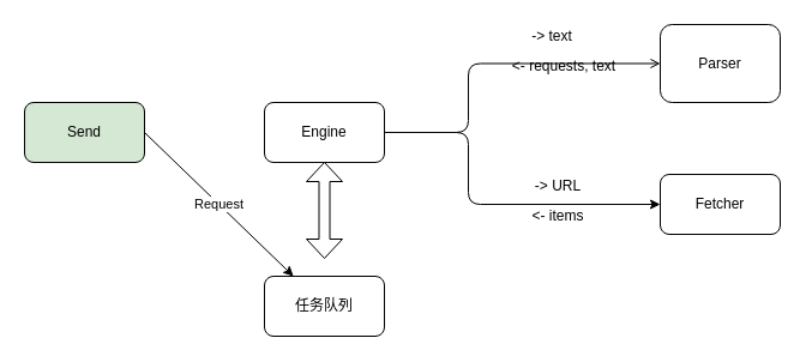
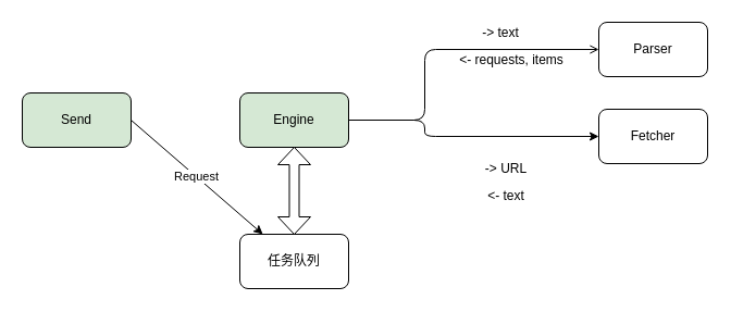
  <mxCell id="0" />
  <mxCell id="1" parent="0" />
  <mxCell id="2" value="Send" style="rounded=1;whiteSpace=wrap;html=1;fillColor=#d5e8d4;" vertex="1" parent="1"><mxGeometry x="20" y="85" width="100" height="50" as="geometry" /></mxCell>
- <mxCell id="3" value="任务队列" style="rounded=1;whiteSpace=wrap;html=1;" vertex="1" parent="1"><mxGeometry x="220" y="230" width="100" height="50" as="geometry" /></mxCell>
- <mxCell id="4" value="Engine" style="rounded=1;whiteSpace=wrap;html=1;" vertex="1" parent="1"><mxGeometry x="220" y="85" width="100" height="50" as="geometry" /></mxCell>
- <mxCell id="5" value="Fetcher" style="rounded=1;whiteSpace=wrap;html=1;" vertex="1" parent="1"><mxGeometry x="550" y="145" width="100" height="50" as="geometry" /></mxCell>
- <mxCell id="6" value="Parser" style="rounded=1;whiteSpace=wrap;html=1;" vertex="1" parent="1"><mxGeometry x="550" y="20" width="100" height="65" as="geometry" /></mxCell>
+ <mxCell id="3" value="任务队列" style="rounded=1;whiteSpace=wrap;html=1;" vertex="1" parent="1"><mxGeometry x="220" y="215" width="100" height="50" as="geometry" /></mxCell>
+ <mxCell id="4" value="Engine" style="rounded=1;whiteSpace=wrap;html=1;fillColor=#d5e8d4;" vertex="1" parent="1"><mxGeometry x="220" y="85" width="100" height="50" as="geometry" /></mxCell>
+ <mxCell id="5" value="Fetcher" style="rounded=1;whiteSpace=wrap;html=1;" vertex="1" parent="1"><mxGeometry x="550" y="100" width="100" height="50" as="geometry" /></mxCell>
+ <mxCell id="6" value="Parser" style="rounded=1;whiteSpace=wrap;html=1;" vertex="1" parent="1"><mxGeometry x="550" y="20" width="100" height="50" as="geometry" /></mxCell>
  <mxCell id="7" value="Request" style="endArrow=classic;html=1;exitX=1;exitY=0.5;exitDx=0;exitDy=0;" edge="1" parent="1" source="2" target="3"><mxGeometry width="50" height="50" relative="1" as="geometry"><mxPoint x="20" y="335" as="sourcePoint" /><mxPoint x="70" y="285" as="targetPoint" /></mxGeometry></mxCell>
  <mxCell id="8" value="" style="shape=doubleArrow;direction=south;whiteSpace=wrap;html=1;" vertex="1" parent="1"><mxGeometry x="255" y="135" width="30" height="80" as="geometry" /></mxCell>
  <mxCell id="9" value="" style="edgeStyle=elbowEdgeStyle;elbow=horizontal;endArrow=open;html=1;exitX=1;exitY=0.5;exitDx=0;exitDy=0;entryX=0;entryY=0.5;entryDx=0;entryDy=0;" edge="1" parent="1" source="4" target="6"><mxGeometry width="50" height="50" relative="1" as="geometry"><mxPoint x="20" y="335" as="sourcePoint" /><mxPoint x="70" y="285" as="targetPoint" /><Array as="points"><mxPoint x="390" y="105" /></Array></mxGeometry></mxCell>
  <mxCell id="10" value="" style="edgeStyle=elbowEdgeStyle;elbow=horizontal;endArrow=classic;html=1;exitX=1;exitY=0.5;exitDx=0;exitDy=0;entryX=0;entryY=0.5;entryDx=0;entryDy=0;" edge="1" parent="1" source="4" target="5"><mxGeometry width="50" height="50" relative="1" as="geometry"><mxPoint x="20" y="335" as="sourcePoint" /><mxPoint x="70" y="285" as="targetPoint" /><Array as="points"><mxPoint x="390" y="145" /></Array></mxGeometry></mxCell>
  <mxCell id="11" value="-&amp;gt; text" style="text;html=1;strokeColor=none;fillColor=none;align=center;verticalAlign=middle;whiteSpace=wrap;rounded=0;" vertex="1" parent="1"><mxGeometry x="440" y="20" width="40" height="20" as="geometry" /></mxCell>
- <mxCell id="12" value="&amp;lt;- requests, text" style="text;html=1;strokeColor=none;fillColor=none;align=center;verticalAlign=middle;whiteSpace=wrap;rounded=0;" vertex="1" parent="1"><mxGeometry x="410" y="45" width="120" height="20" as="geometry" /></mxCell>
+ <mxCell id="12" value="&amp;lt;- requests, items" style="text;html=1;strokeColor=none;fillColor=none;align=center;verticalAlign=middle;whiteSpace=wrap;rounded=0;" vertex="1" parent="1"><mxGeometry x="410" y="45" width="120" height="20" as="geometry" /></mxCell>
  <mxCell id="13" value="-&amp;gt; URL" style="text;html=1;strokeColor=none;fillColor=none;align=center;verticalAlign=middle;whiteSpace=wrap;rounded=0;" vertex="1" parent="1"><mxGeometry x="440" y="145" width="50" height="20" as="geometry" /></mxCell>
- <mxCell id="14" value="&amp;lt;- items" style="text;html=1;strokeColor=none;fillColor=none;align=center;verticalAlign=middle;whiteSpace=wrap;rounded=0;" vertex="1" parent="1"><mxGeometry x="420" y="170" width="90" height="20" as="geometry" /></mxCell>
+ <mxCell id="14" value="&amp;lt;- text" style="text;html=1;strokeColor=none;fillColor=none;align=center;verticalAlign=middle;whiteSpace=wrap;rounded=0;" vertex="1" parent="1"><mxGeometry x="420" y="170" width="90" height="20" as="geometry" /></mxCell>
